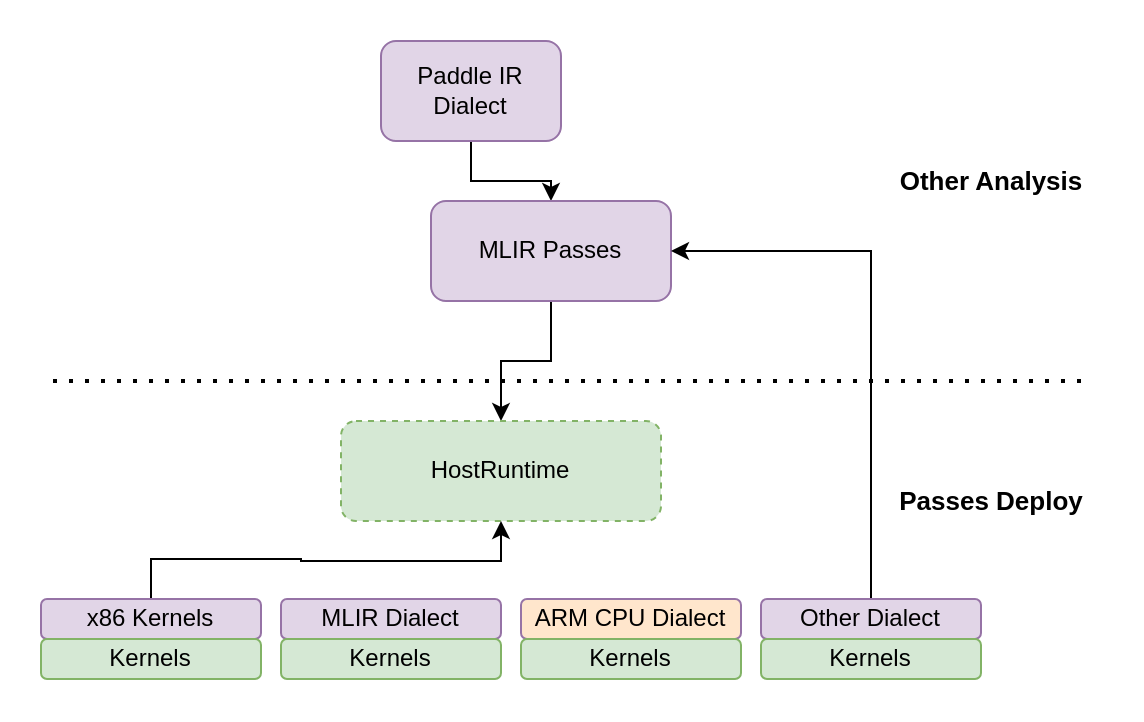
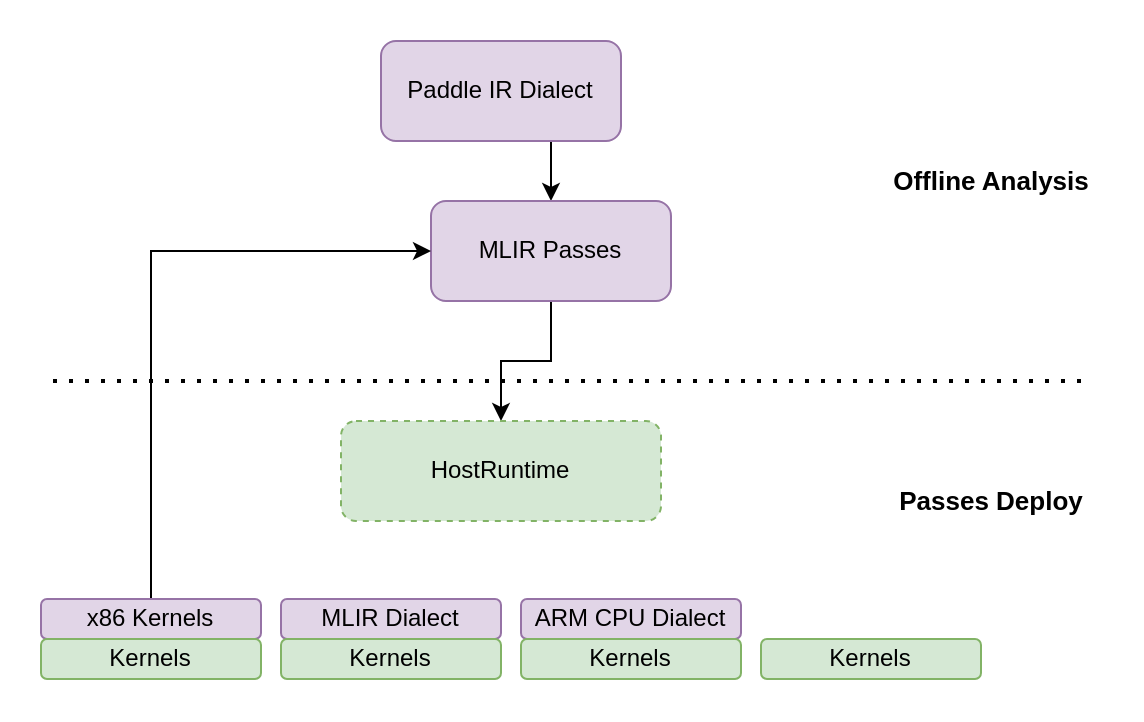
  <mxCell id="0" />
  <mxCell id="1" parent="0" />
  <mxCell id="2" style="edgeStyle=orthogonalEdgeStyle;rounded=0;orthogonalLoop=1;jettySize=auto;html=1;exitX=0.5;exitY=1;exitDx=0;exitDy=0;entryX=0.5;entryY=0;entryDx=0;entryDy=0;" edge="1" parent="1" source="3" target="5"><mxGeometry relative="1" as="geometry" /></mxCell>
- <mxCell id="3" value="Paddle IR Dialect" style="rounded=1;whiteSpace=wrap;html=1;fillColor=#e1d5e7;strokeColor=#9673a6;" vertex="1" parent="1"><mxGeometry x="190" y="20" width="90" height="50" as="geometry" /></mxCell>
+ <mxCell id="3" value="Paddle IR Dialect" style="rounded=1;whiteSpace=wrap;html=1;fillColor=#e1d5e7;strokeColor=#9673a6;" vertex="1" parent="1"><mxGeometry x="190" y="20" width="120" height="50" as="geometry" /></mxCell>
  <mxCell id="4" style="edgeStyle=orthogonalEdgeStyle;rounded=0;orthogonalLoop=1;jettySize=auto;html=1;exitX=0.5;exitY=1;exitDx=0;exitDy=0;entryX=0.5;entryY=0;entryDx=0;entryDy=0;" edge="1" parent="1" source="5" target="6"><mxGeometry relative="1" as="geometry" /></mxCell>
  <mxCell id="5" value="MLIR Passes" style="rounded=1;whiteSpace=wrap;html=1;fillColor=#e1d5e7;strokeColor=#9673a6;" vertex="1" parent="1"><mxGeometry x="215" y="100" width="120" height="50" as="geometry" /></mxCell>
  <mxCell id="6" value="HostRuntime" style="rounded=1;whiteSpace=wrap;html=1;fillColor=#d5e8d4;strokeColor=#82b366;dashed=1;" vertex="1" parent="1"><mxGeometry x="170" y="210" width="160" height="50" as="geometry" /></mxCell>
- <mxCell id="7" style="edgeStyle=orthogonalEdgeStyle;rounded=0;orthogonalLoop=1;jettySize=auto;html=1;exitX=0.5;exitY=0;exitDx=0;exitDy=0;" edge="1" parent="1" source="14" target="6"><mxGeometry relative="1" as="geometry" /></mxCell>
- <mxCell id="8" style="edgeStyle=orthogonalEdgeStyle;rounded=0;orthogonalLoop=1;jettySize=auto;html=1;exitX=0.5;exitY=0;exitDx=0;exitDy=0;entryX=1;entryY=0.5;entryDx=0;entryDy=0;" edge="1" parent="1" source="23" target="5"><mxGeometry relative="1" as="geometry" /></mxCell>
+ <mxCell id="7" style="edgeStyle=orthogonalEdgeStyle;rounded=0;orthogonalLoop=1;jettySize=auto;html=1;exitX=0.5;exitY=0;exitDx=0;exitDy=0;entryX=0;entryY=0.5;entryDx=0;entryDy=0;" edge="1" parent="1" source="14" target="5"><mxGeometry relative="1" as="geometry" /></mxCell>
  <mxCell id="9" value="" style="endArrow=none;dashed=1;html=1;dashPattern=1 3;strokeWidth=2;rounded=0;" edge="1" parent="1"><mxGeometry width="50" height="50" relative="1" as="geometry"><mxPoint x="540" y="190" as="sourcePoint" /><mxPoint x="20" y="190" as="targetPoint" /></mxGeometry></mxCell>
- <mxCell id="10" value="&lt;b&gt;&lt;font style=&quot;font-size: 13px&quot;&gt;Other Analysis&lt;/font&gt;&lt;/b&gt;" style="text;html=1;align=center;verticalAlign=middle;resizable=0;points=[];autosize=1;strokeColor=none;fillColor=none;" vertex="1" parent="1"><mxGeometry x="440" y="80" width="110" height="20" as="geometry" /></mxCell>
+ <mxCell id="10" value="&lt;b&gt;&lt;font style=&quot;font-size: 13px&quot;&gt;Offline Analysis&lt;/font&gt;&lt;/b&gt;" style="text;html=1;align=center;verticalAlign=middle;resizable=0;points=[];autosize=1;strokeColor=none;fillColor=none;" vertex="1" parent="1"><mxGeometry x="440" y="80" width="110" height="20" as="geometry" /></mxCell>
  <mxCell id="11" value="&lt;font style=&quot;font-size: 13px&quot;&gt;&lt;b&gt;Passes Deploy&lt;/b&gt;&lt;/font&gt;" style="text;html=1;align=center;verticalAlign=middle;resizable=0;points=[];autosize=1;strokeColor=none;fillColor=none;" vertex="1" parent="1"><mxGeometry x="445" y="240" width="100" height="20" as="geometry" /></mxCell>
  <mxCell id="12" value="" style="group" vertex="1" connectable="0" parent="1"><mxGeometry x="20" y="299" width="470" height="40" as="geometry" /></mxCell>
  <mxCell id="13" value="" style="group" vertex="1" connectable="0" parent="12"><mxGeometry width="110" height="40" as="geometry" /></mxCell>
  <mxCell id="14" value="x86 Kernels" style="rounded=1;whiteSpace=wrap;html=1;fillColor=#e1d5e7;strokeColor=#9673a6;" vertex="1" parent="13"><mxGeometry width="110" height="20" as="geometry" /></mxCell>
  <mxCell id="15" value="Kernels" style="rounded=1;whiteSpace=wrap;html=1;fillColor=#d5e8d4;strokeColor=#82b366;" vertex="1" parent="13"><mxGeometry y="20" width="110" height="20" as="geometry" /></mxCell>
  <mxCell id="16" value="" style="group" vertex="1" connectable="0" parent="12"><mxGeometry x="120" width="110" height="40" as="geometry" /></mxCell>
  <mxCell id="17" value="MLIR Dialect" style="rounded=1;whiteSpace=wrap;html=1;fillColor=#e1d5e7;strokeColor=#9673a6;" vertex="1" parent="16"><mxGeometry width="110" height="20" as="geometry" /></mxCell>
  <mxCell id="18" value="Kernels" style="rounded=1;whiteSpace=wrap;html=1;fillColor=#d5e8d4;strokeColor=#82b366;" vertex="1" parent="16"><mxGeometry y="20" width="110" height="20" as="geometry" /></mxCell>
  <mxCell id="19" value="" style="group" vertex="1" connectable="0" parent="12"><mxGeometry x="240" width="110" height="40" as="geometry" /></mxCell>
- <mxCell id="20" value="ARM CPU Dialect" style="rounded=1;whiteSpace=wrap;html=1;fillColor=#ffe6cc;strokeColor=#9673a6;" vertex="1" parent="19"><mxGeometry width="110" height="20" as="geometry" /></mxCell>
+ <mxCell id="20" value="ARM CPU Dialect" style="rounded=1;whiteSpace=wrap;html=1;fillColor=#e1d5e7;strokeColor=#9673a6;" vertex="1" parent="19"><mxGeometry width="110" height="20" as="geometry" /></mxCell>
  <mxCell id="21" value="Kernels" style="rounded=1;whiteSpace=wrap;html=1;fillColor=#d5e8d4;strokeColor=#82b366;" vertex="1" parent="19"><mxGeometry y="20" width="110" height="20" as="geometry" /></mxCell>
  <mxCell id="22" value="" style="group" vertex="1" connectable="0" parent="12"><mxGeometry x="360" width="110" height="40" as="geometry" /></mxCell>
- <mxCell id="23" value="Other Dialect" style="rounded=1;whiteSpace=wrap;html=1;fillColor=#e1d5e7;strokeColor=#9673a6;" vertex="1" parent="22"><mxGeometry width="110" height="20" as="geometry" /></mxCell>
  <mxCell id="24" value="Kernels" style="rounded=1;whiteSpace=wrap;html=1;fillColor=#d5e8d4;strokeColor=#82b366;" vertex="1" parent="22"><mxGeometry y="20" width="110" height="20" as="geometry" /></mxCell>
